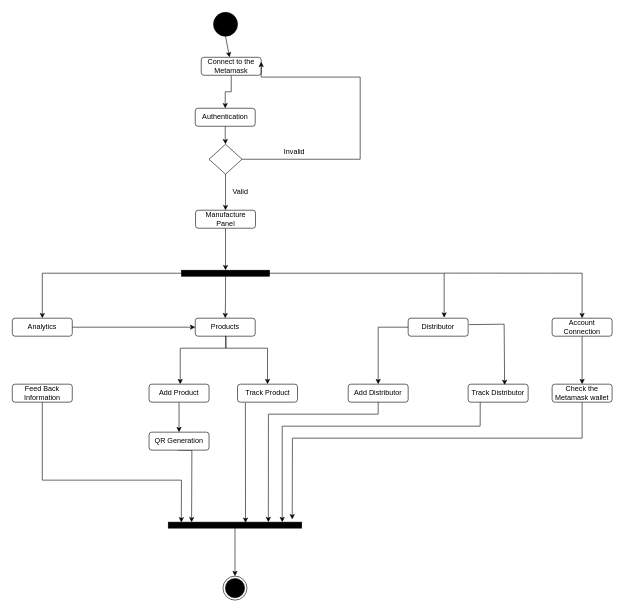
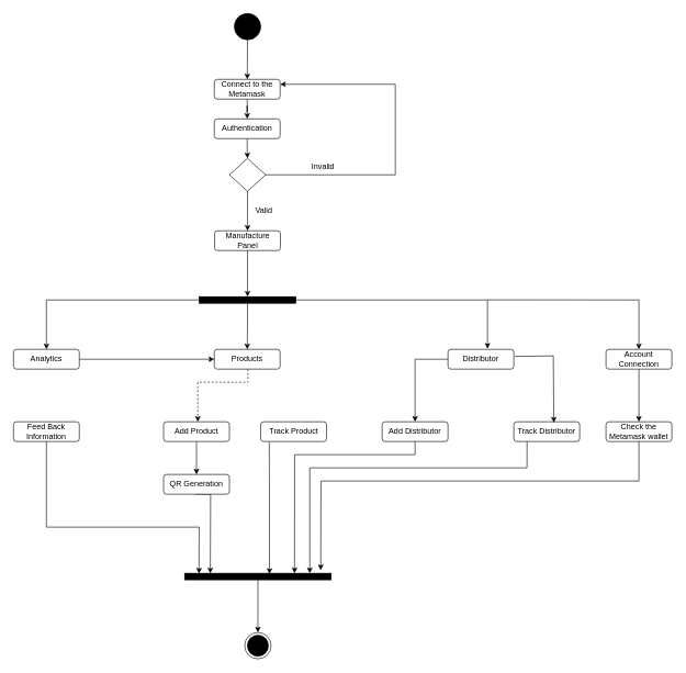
  <mxCell id="0" />
  <mxCell id="1" parent="0" />
  <mxCell id="2" value="" style="ellipse;whiteSpace=wrap;html=1;rounded=0;shadow=0;comic=0;labelBackgroundColor=none;strokeWidth=1;fillColor=#000000;fontFamily=Verdana;fontSize=12;align=center;" parent="1" vertex="1"><mxGeometry x="355.5" y="20" width="40" height="40" as="geometry" /></mxCell>
  <mxCell id="3" style="edgeStyle=orthogonalEdgeStyle;rounded=0;orthogonalLoop=1;jettySize=auto;html=1;entryX=0.5;entryY=0;entryDx=0;entryDy=0;" parent="1" source="4" target="7" edge="1"><mxGeometry relative="1" as="geometry" /></mxCell>
- <mxCell id="4" value="Connect to the Metamask" style="rounded=1;whiteSpace=wrap;html=1;" parent="1" vertex="1"><mxGeometry x="335" y="95" width="100" height="30" as="geometry" /></mxCell>
+ <mxCell id="4" value="Connect to the Metamask" style="rounded=1;whiteSpace=wrap;html=1;" parent="1" vertex="1"><mxGeometry x="325" y="120" width="100" height="30" as="geometry" /></mxCell>
  <mxCell id="5" value="" style="endArrow=classic;html=1;rounded=0;exitX=0.5;exitY=1;exitDx=0;exitDy=0;" parent="1" source="2" target="4" edge="1"><mxGeometry width="50" height="50" relative="1" as="geometry"><mxPoint x="70" y="120" as="sourcePoint" /><mxPoint x="375" y="60" as="targetPoint" /></mxGeometry></mxCell>
  <mxCell id="6" style="edgeStyle=orthogonalEdgeStyle;rounded=0;orthogonalLoop=1;jettySize=auto;html=1;entryX=0.5;entryY=0;entryDx=0;entryDy=0;" parent="1" source="7" target="10" edge="1"><mxGeometry relative="1" as="geometry" /></mxCell>
  <mxCell id="7" value="Authentication" style="rounded=1;whiteSpace=wrap;html=1;" parent="1" vertex="1"><mxGeometry x="325" y="180" width="100" height="30" as="geometry" /></mxCell>
  <mxCell id="8" style="edgeStyle=orthogonalEdgeStyle;rounded=0;orthogonalLoop=1;jettySize=auto;html=1;" parent="1" source="10" edge="1"><mxGeometry relative="1" as="geometry"><mxPoint x="375.5" y="350" as="targetPoint" /></mxGeometry></mxCell>
  <mxCell id="9" style="edgeStyle=orthogonalEdgeStyle;rounded=0;orthogonalLoop=1;jettySize=auto;html=1;exitX=1;exitY=0.5;exitDx=0;exitDy=0;entryX=1;entryY=0.25;entryDx=0;entryDy=0;startArrow=none;" parent="1" source="10" target="4" edge="1"><mxGeometry relative="1" as="geometry"><mxPoint x="480" y="130" as="targetPoint" /><Array as="points"><mxPoint x="600" y="265" /><mxPoint x="600" y="128" /></Array></mxGeometry></mxCell>
  <mxCell id="10" value="" style="rhombus;whiteSpace=wrap;html=1;" parent="1" vertex="1"><mxGeometry x="348" y="240" width="55" height="50" as="geometry" /></mxCell>
  <mxCell id="11" style="edgeStyle=orthogonalEdgeStyle;rounded=0;orthogonalLoop=1;jettySize=auto;html=1;entryX=0.6;entryY=-0.033;entryDx=0;entryDy=0;entryPerimeter=0;exitX=1;exitY=0.5;exitDx=0;exitDy=0;" parent="1" source="43" target="16" edge="1"><mxGeometry relative="1" as="geometry"><mxPoint x="435.5" y="450" as="sourcePoint" /><Array as="points"><mxPoint x="740" y="455" /></Array></mxGeometry></mxCell>
  <mxCell id="12" style="edgeStyle=orthogonalEdgeStyle;rounded=0;orthogonalLoop=1;jettySize=auto;html=1;entryX=0.5;entryY=0;entryDx=0;entryDy=0;exitX=0;exitY=0.5;exitDx=0;exitDy=0;" parent="1" source="43" target="18" edge="1"><mxGeometry relative="1" as="geometry"><mxPoint x="315.5" y="450" as="sourcePoint" /></mxGeometry></mxCell>
  <mxCell id="13" value="Valid" style="text;html=1;align=center;verticalAlign=middle;resizable=0;points=[];autosize=1;strokeColor=none;fillColor=none;" parent="1" vertex="1"><mxGeometry x="375" y="305" width="50" height="30" as="geometry" /></mxCell>
- <mxCell id="14" style="edgeStyle=orthogonalEdgeStyle;rounded=0;orthogonalLoop=1;jettySize=auto;html=1;" parent="1" source="15" target="20" edge="1"><mxGeometry relative="1" as="geometry"><Array as="points"><mxPoint x="376" y="580" /><mxPoint x="300" y="580" /></Array></mxGeometry></mxCell>
+ <mxCell id="14" style="edgeStyle=orthogonalEdgeStyle;rounded=0;orthogonalLoop=1;jettySize=auto;html=1;dashed=1;" parent="1" source="15" target="20" edge="1"><mxGeometry relative="1" as="geometry"><Array as="points"><mxPoint x="376" y="580" /><mxPoint x="300" y="580" /></Array></mxGeometry></mxCell>
  <mxCell id="15" value="Products" style="rounded=1;whiteSpace=wrap;html=1;" parent="1" vertex="1"><mxGeometry x="325" y="530" width="100" height="30" as="geometry" /></mxCell>
  <mxCell id="16" value="Distributor" style="rounded=1;whiteSpace=wrap;html=1;" parent="1" vertex="1"><mxGeometry x="680" y="530" width="100" height="30" as="geometry" /></mxCell>
  <mxCell id="17" style="edgeStyle=orthogonalEdgeStyle;rounded=0;orthogonalLoop=1;jettySize=auto;html=1;" parent="1" source="18" target="15" edge="1"><mxGeometry relative="1" as="geometry" /></mxCell>
  <mxCell id="18" value="Analytics" style="rounded=1;whiteSpace=wrap;html=1;" parent="1" vertex="1"><mxGeometry x="20" y="530" width="100" height="30" as="geometry" /></mxCell>
  <mxCell id="19" style="edgeStyle=orthogonalEdgeStyle;rounded=0;orthogonalLoop=1;jettySize=auto;html=1;entryX=0.5;entryY=0;entryDx=0;entryDy=0;" parent="1" source="20" target="26" edge="1"><mxGeometry relative="1" as="geometry" /></mxCell>
  <mxCell id="20" value="Add Product" style="rounded=1;whiteSpace=wrap;html=1;" parent="1" vertex="1"><mxGeometry x="248" y="640" width="100" height="30" as="geometry" /></mxCell>
  <mxCell id="21" value="Track Product" style="rounded=1;whiteSpace=wrap;html=1;" parent="1" vertex="1"><mxGeometry x="395.5" y="640" width="100" height="30" as="geometry" /></mxCell>
- <mxCell id="22" style="edgeStyle=orthogonalEdgeStyle;rounded=0;orthogonalLoop=1;jettySize=auto;html=1;entryX=0.5;entryY=0;entryDx=0;entryDy=0;exitX=0.5;exitY=1;exitDx=0;exitDy=0;" parent="1" source="15" target="21" edge="1"><mxGeometry relative="1" as="geometry"><mxPoint x="380" y="500" as="sourcePoint" /><mxPoint x="380" y="540" as="targetPoint" /><Array as="points"><mxPoint x="376" y="560" /><mxPoint x="376" y="580" /><mxPoint x="446" y="580" /></Array></mxGeometry></mxCell>
  <mxCell id="23" value="Add Distributor" style="rounded=1;whiteSpace=wrap;html=1;" parent="1" vertex="1"><mxGeometry x="580" y="640" width="100" height="30" as="geometry" /></mxCell>
  <mxCell id="24" value="Track Distributor" style="rounded=1;whiteSpace=wrap;html=1;" parent="1" vertex="1"><mxGeometry x="780" y="640" width="100" height="30" as="geometry" /></mxCell>
  <mxCell id="25" style="edgeStyle=orthogonalEdgeStyle;rounded=0;orthogonalLoop=1;jettySize=auto;html=1;entryX=0.184;entryY=0.018;entryDx=0;entryDy=0;entryPerimeter=0;" parent="1" edge="1"><mxGeometry relative="1" as="geometry"><mxPoint x="296" y="750" as="sourcePoint" /><mxPoint x="318.94" y="870.18" as="targetPoint" /></mxGeometry></mxCell>
  <mxCell id="26" value="QR Generation" style="rounded=1;whiteSpace=wrap;html=1;" parent="1" vertex="1"><mxGeometry x="248" y="720" width="100" height="30" as="geometry" /></mxCell>
  <mxCell id="27" style="edgeStyle=orthogonalEdgeStyle;rounded=0;orthogonalLoop=1;jettySize=auto;html=1;entryX=0.5;entryY=0;entryDx=0;entryDy=0;" parent="1" source="28" target="29" edge="1"><mxGeometry relative="1" as="geometry" /></mxCell>
  <mxCell id="28" value="Account Connection" style="rounded=1;whiteSpace=wrap;html=1;" parent="1" vertex="1"><mxGeometry x="920" y="530" width="100" height="30" as="geometry" /></mxCell>
  <mxCell id="29" value="Check the Metamask wallet" style="rounded=1;whiteSpace=wrap;html=1;" parent="1" vertex="1"><mxGeometry x="920" y="640" width="100" height="30" as="geometry" /></mxCell>
  <mxCell id="30" value="Invalid" style="text;html=1;align=center;verticalAlign=middle;resizable=0;points=[];autosize=1;strokeColor=none;fillColor=none;" parent="1" vertex="1"><mxGeometry x="460" y="238" width="60" height="30" as="geometry" /></mxCell>
  <mxCell id="31" value="Feed Back Information" style="rounded=1;whiteSpace=wrap;html=1;" parent="1" vertex="1"><mxGeometry x="20" y="640" width="100" height="30" as="geometry" /></mxCell>
  <mxCell id="32" style="edgeStyle=orthogonalEdgeStyle;rounded=0;orthogonalLoop=1;jettySize=auto;html=1;" parent="1" source="35" target="33" edge="1"><mxGeometry relative="1" as="geometry" /></mxCell>
  <mxCell id="33" value="" style="ellipse;html=1;shape=endState;fillColor=#000000;strokeColor=#000000;" parent="1" vertex="1"><mxGeometry x="371.25" y="960" width="40" height="40" as="geometry" /></mxCell>
  <mxCell id="34" style="edgeStyle=orthogonalEdgeStyle;rounded=0;orthogonalLoop=1;jettySize=auto;html=1;exitX=0.5;exitY=1;exitDx=0;exitDy=0;" parent="1" source="43" target="15" edge="1"><mxGeometry relative="1" as="geometry"><mxPoint x="375.533" y="480" as="sourcePoint" /></mxGeometry></mxCell>
  <mxCell id="35" value="" style="whiteSpace=wrap;html=1;rounded=0;shadow=0;comic=0;labelBackgroundColor=none;strokeWidth=1;fillColor=#000000;fontFamily=Verdana;fontSize=12;align=center;rotation=0;" parent="1" vertex="1"><mxGeometry x="280" y="870" width="222.5" height="10" as="geometry" /></mxCell>
  <mxCell id="36" value="" style="endArrow=classic;html=1;rounded=0;exitX=0;exitY=0.5;exitDx=0;exitDy=0;" parent="1" source="16" target="23" edge="1"><mxGeometry width="50" height="50" relative="1" as="geometry"><mxPoint x="630" y="545" as="sourcePoint" /><mxPoint x="680" y="580" as="targetPoint" /><Array as="points"><mxPoint x="630" y="545" /></Array></mxGeometry></mxCell>
  <mxCell id="37" value="" style="endArrow=classic;html=1;rounded=0;exitX=1.015;exitY=0.357;exitDx=0;exitDy=0;exitPerimeter=0;entryX=0.608;entryY=0.043;entryDx=0;entryDy=0;entryPerimeter=0;" parent="1" source="16" target="24" edge="1"><mxGeometry width="50" height="50" relative="1" as="geometry"><mxPoint x="780" y="554" as="sourcePoint" /><mxPoint x="810" y="639" as="targetPoint" /><Array as="points"><mxPoint x="840" y="540" /></Array></mxGeometry></mxCell>
  <mxCell id="38" value="" style="endArrow=classic;html=1;rounded=0;exitX=0.5;exitY=1;exitDx=0;exitDy=0;entryX=0.75;entryY=0;entryDx=0;entryDy=0;" parent="1" source="23" target="35" edge="1"><mxGeometry width="50" height="50" relative="1" as="geometry"><mxPoint x="620" y="770" as="sourcePoint" /><mxPoint x="470" y="800" as="targetPoint" /><Array as="points"><mxPoint x="630" y="690" /><mxPoint x="447" y="690" /></Array></mxGeometry></mxCell>
  <mxCell id="39" value="" style="endArrow=classic;html=1;rounded=0;exitX=0.131;exitY=1.038;exitDx=0;exitDy=0;exitPerimeter=0;entryX=0.579;entryY=0.111;entryDx=0;entryDy=0;entryPerimeter=0;" parent="1" source="21" target="35" edge="1"><mxGeometry width="50" height="50" relative="1" as="geometry"><mxPoint x="390" y="800" as="sourcePoint" /><mxPoint x="440" y="750" as="targetPoint" /></mxGeometry></mxCell>
  <mxCell id="40" value="" style="endArrow=classic;html=1;rounded=0;exitX=0.5;exitY=1;exitDx=0;exitDy=0;" parent="1" edge="1"><mxGeometry width="50" height="50" relative="1" as="geometry"><mxPoint x="800.12" y="670" as="sourcePoint" /><mxPoint x="470" y="870" as="targetPoint" /><Array as="points"><mxPoint x="800" y="710" /><mxPoint x="470" y="710" /></Array></mxGeometry></mxCell>
  <mxCell id="41" value="" style="endArrow=classic;html=1;rounded=0;entryX=0.929;entryY=-0.471;entryDx=0;entryDy=0;entryPerimeter=0;" parent="1" target="35" edge="1"><mxGeometry width="50" height="50" relative="1" as="geometry"><mxPoint x="970" y="670" as="sourcePoint" /><mxPoint x="620" y="870" as="targetPoint" /><Array as="points"><mxPoint x="970" y="730" /><mxPoint x="487" y="730" /></Array></mxGeometry></mxCell>
  <mxCell id="42" value="" style="endArrow=classic;html=1;rounded=0;exitX=0.5;exitY=1;exitDx=0;exitDy=0;entryX=0.098;entryY=0.046;entryDx=0;entryDy=0;entryPerimeter=0;" parent="1" source="31" target="35" edge="1"><mxGeometry width="50" height="50" relative="1" as="geometry"><mxPoint x="640" y="680" as="sourcePoint" /><mxPoint x="456.875" y="880" as="targetPoint" /><Array as="points"><mxPoint x="70" y="800" /><mxPoint x="302" y="800" /></Array></mxGeometry></mxCell>
  <mxCell id="43" value="" style="whiteSpace=wrap;html=1;rounded=0;shadow=0;comic=0;labelBackgroundColor=none;strokeWidth=1;fillColor=#000000;fontFamily=Verdana;fontSize=12;align=center;rotation=0;" parent="1" vertex="1"><mxGeometry x="302" y="450" width="147" height="10" as="geometry" /></mxCell>
  <mxCell id="44" value="" style="endArrow=classic;html=1;rounded=0;entryX=0.5;entryY=0;entryDx=0;entryDy=0;" parent="1" target="28" edge="1"><mxGeometry width="50" height="50" relative="1" as="geometry"><mxPoint x="740" y="454.84" as="sourcePoint" /><mxPoint x="930" y="470" as="targetPoint" /><Array as="points"><mxPoint x="970" y="455" /></Array></mxGeometry></mxCell>
  <mxCell id="45" style="edgeStyle=orthogonalEdgeStyle;rounded=0;orthogonalLoop=1;jettySize=auto;html=1;entryX=0.5;entryY=0;entryDx=0;entryDy=0;" parent="1" source="46" target="43" edge="1"><mxGeometry relative="1" as="geometry" /></mxCell>
  <mxCell id="46" value="Manufacture Panel" style="rounded=1;whiteSpace=wrap;html=1;" parent="1" vertex="1"><mxGeometry x="325.5" y="350" width="100" height="30" as="geometry" /></mxCell>
